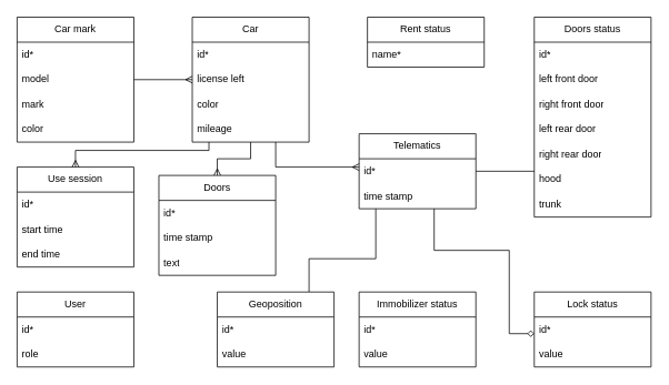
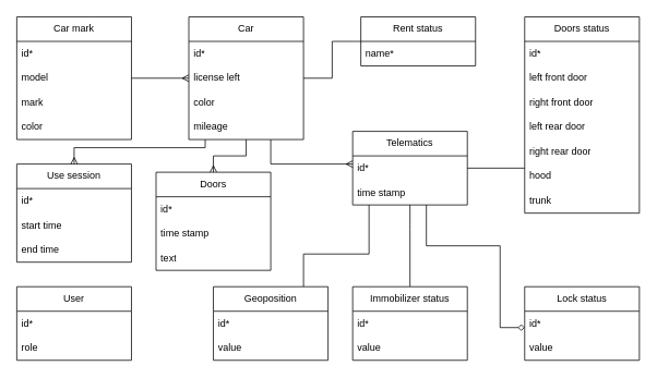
  <mxCell id="0" />
  <mxCell id="1" parent="0" />
  <mxCell id="2" style="edgeStyle=orthogonalEdgeStyle;rounded=0;orthogonalLoop=1;jettySize=auto;html=1;endArrow=ERmany;endFill=0;startArrow=none;startFill=0;" parent="1" source="3" target="50" edge="1"><mxGeometry relative="1" as="geometry" /></mxCell>
  <mxCell id="3" value="Car" style="swimlane;fontStyle=0;childLayout=stackLayout;horizontal=1;startSize=30;horizontalStack=0;resizeParent=1;resizeParentMax=0;resizeLast=0;collapsible=1;marginBottom=0;whiteSpace=wrap;html=1;" parent="1" vertex="1"><mxGeometry x="230" y="20" width="140" height="150" as="geometry" /></mxCell>
  <mxCell id="4" value="id*" style="text;strokeColor=none;fillColor=none;align=left;verticalAlign=middle;spacingLeft=4;spacingRight=4;overflow=hidden;points=[[0,0.5],[1,0.5]];portConstraint=eastwest;rotatable=0;whiteSpace=wrap;html=1;" parent="3" vertex="1"><mxGeometry y="30" width="140" height="30" as="geometry" /></mxCell>
  <mxCell id="5" value="license left" style="text;strokeColor=none;fillColor=none;align=left;verticalAlign=middle;spacingLeft=4;spacingRight=4;overflow=hidden;points=[[0,0.5],[1,0.5]];portConstraint=eastwest;rotatable=0;whiteSpace=wrap;html=1;" parent="3" vertex="1"><mxGeometry y="60" width="140" height="30" as="geometry" /></mxCell>
  <mxCell id="6" value="color" style="text;strokeColor=none;fillColor=none;align=left;verticalAlign=middle;spacingLeft=4;spacingRight=4;overflow=hidden;points=[[0,0.5],[1,0.5]];portConstraint=eastwest;rotatable=0;whiteSpace=wrap;html=1;" parent="3" vertex="1"><mxGeometry y="90" width="140" height="30" as="geometry" /></mxCell>
  <mxCell id="7" value="mileage" style="text;strokeColor=none;fillColor=none;align=left;verticalAlign=middle;spacingLeft=4;spacingRight=4;overflow=hidden;points=[[0,0.5],[1,0.5]];portConstraint=eastwest;rotatable=0;whiteSpace=wrap;html=1;" parent="3" vertex="1"><mxGeometry y="120" width="140" height="30" as="geometry" /></mxCell>
  <mxCell id="8" value="Car mark" style="swimlane;fontStyle=0;childLayout=stackLayout;horizontal=1;startSize=30;horizontalStack=0;resizeParent=1;resizeParentMax=0;resizeLast=0;collapsible=1;marginBottom=0;whiteSpace=wrap;html=1;" parent="1" vertex="1"><mxGeometry x="20" y="20" width="140" height="150" as="geometry" /></mxCell>
  <mxCell id="9" value="id*" style="text;strokeColor=none;fillColor=none;align=left;verticalAlign=middle;spacingLeft=4;spacingRight=4;overflow=hidden;points=[[0,0.5],[1,0.5]];portConstraint=eastwest;rotatable=0;whiteSpace=wrap;html=1;" parent="8" vertex="1"><mxGeometry y="30" width="140" height="30" as="geometry" /></mxCell>
  <mxCell id="10" value="model" style="text;strokeColor=none;fillColor=none;align=left;verticalAlign=middle;spacingLeft=4;spacingRight=4;overflow=hidden;points=[[0,0.5],[1,0.5]];portConstraint=eastwest;rotatable=0;whiteSpace=wrap;html=1;" parent="8" vertex="1"><mxGeometry y="60" width="140" height="30" as="geometry" /></mxCell>
  <mxCell id="11" value="mark" style="text;strokeColor=none;fillColor=none;align=left;verticalAlign=middle;spacingLeft=4;spacingRight=4;overflow=hidden;points=[[0,0.5],[1,0.5]];portConstraint=eastwest;rotatable=0;whiteSpace=wrap;html=1;" parent="8" vertex="1"><mxGeometry y="90" width="140" height="30" as="geometry" /></mxCell>
  <mxCell id="12" value="color" style="text;strokeColor=none;fillColor=none;align=left;verticalAlign=middle;spacingLeft=4;spacingRight=4;overflow=hidden;points=[[0,0.5],[1,0.5]];portConstraint=eastwest;rotatable=0;whiteSpace=wrap;html=1;" parent="8" vertex="1"><mxGeometry y="120" width="140" height="30" as="geometry" /></mxCell>
  <mxCell id="13" style="edgeStyle=orthogonalEdgeStyle;rounded=0;orthogonalLoop=1;jettySize=auto;html=1;entryX=1;entryY=0.5;entryDx=0;entryDy=0;endArrow=none;endFill=0;startArrow=ERmany;startFill=0;" parent="1" source="5" target="10" edge="1"><mxGeometry relative="1" as="geometry" /></mxCell>
  <mxCell id="14" value="Rent status" style="swimlane;fontStyle=0;childLayout=stackLayout;horizontal=1;startSize=30;horizontalStack=0;resizeParent=1;resizeParentMax=0;resizeLast=0;collapsible=1;marginBottom=0;whiteSpace=wrap;html=1;" parent="1" vertex="1"><mxGeometry x="440" y="20" width="140" height="60" as="geometry" /></mxCell>
  <mxCell id="15" value="name*" style="text;strokeColor=none;fillColor=none;align=left;verticalAlign=middle;spacingLeft=4;spacingRight=4;overflow=hidden;points=[[0,0.5],[1,0.5]];portConstraint=eastwest;rotatable=0;whiteSpace=wrap;html=1;" parent="14" vertex="1"><mxGeometry y="30" width="140" height="30" as="geometry" /></mxCell>
+ <mxCell id="16" style="edgeStyle=orthogonalEdgeStyle;rounded=0;orthogonalLoop=1;jettySize=auto;html=1;endArrow=none;endFill=0;" parent="1" source="5" target="14" edge="1"><mxGeometry relative="1" as="geometry" /></mxCell>
  <mxCell id="17" value="Lock status" style="swimlane;fontStyle=0;childLayout=stackLayout;horizontal=1;startSize=30;horizontalStack=0;resizeParent=1;resizeParentMax=0;resizeLast=0;collapsible=1;marginBottom=0;whiteSpace=wrap;html=1;" parent="1" vertex="1"><mxGeometry x="640" y="350" width="140" height="90" as="geometry" /></mxCell>
  <mxCell id="18" value="id*" style="text;strokeColor=none;fillColor=none;align=left;verticalAlign=middle;spacingLeft=4;spacingRight=4;overflow=hidden;points=[[0,0.5],[1,0.5]];portConstraint=eastwest;rotatable=0;whiteSpace=wrap;html=1;" parent="17" vertex="1"><mxGeometry y="30" width="140" height="30" as="geometry" /></mxCell>
  <mxCell id="19" value="value" style="text;strokeColor=none;fillColor=none;align=left;verticalAlign=middle;spacingLeft=4;spacingRight=4;overflow=hidden;points=[[0,0.5],[1,0.5]];portConstraint=eastwest;rotatable=0;whiteSpace=wrap;html=1;" parent="17" vertex="1"><mxGeometry y="60" width="140" height="30" as="geometry" /></mxCell>
  <mxCell id="20" value="Doors status" style="swimlane;fontStyle=0;childLayout=stackLayout;horizontal=1;startSize=30;horizontalStack=0;resizeParent=1;resizeParentMax=0;resizeLast=0;collapsible=1;marginBottom=0;whiteSpace=wrap;html=1;" parent="1" vertex="1"><mxGeometry x="640" y="20" width="140" height="240" as="geometry" /></mxCell>
  <mxCell id="21" value="id*" style="text;strokeColor=none;fillColor=none;align=left;verticalAlign=middle;spacingLeft=4;spacingRight=4;overflow=hidden;points=[[0,0.5],[1,0.5]];portConstraint=eastwest;rotatable=0;whiteSpace=wrap;html=1;" parent="20" vertex="1"><mxGeometry y="30" width="140" height="30" as="geometry" /></mxCell>
  <mxCell id="22" value="left front door" style="text;strokeColor=none;fillColor=none;align=left;verticalAlign=middle;spacingLeft=4;spacingRight=4;overflow=hidden;points=[[0,0.5],[1,0.5]];portConstraint=eastwest;rotatable=0;whiteSpace=wrap;html=1;" parent="20" vertex="1"><mxGeometry y="60" width="140" height="30" as="geometry" /></mxCell>
  <mxCell id="23" value="right front door" style="text;strokeColor=none;fillColor=none;align=left;verticalAlign=middle;spacingLeft=4;spacingRight=4;overflow=hidden;points=[[0,0.5],[1,0.5]];portConstraint=eastwest;rotatable=0;whiteSpace=wrap;html=1;" parent="20" vertex="1"><mxGeometry y="90" width="140" height="30" as="geometry" /></mxCell>
  <mxCell id="24" value="left rear door" style="text;strokeColor=none;fillColor=none;align=left;verticalAlign=middle;spacingLeft=4;spacingRight=4;overflow=hidden;points=[[0,0.5],[1,0.5]];portConstraint=eastwest;rotatable=0;whiteSpace=wrap;html=1;" parent="20" vertex="1"><mxGeometry y="120" width="140" height="30" as="geometry" /></mxCell>
  <mxCell id="25" value="right rear door" style="text;strokeColor=none;fillColor=none;align=left;verticalAlign=middle;spacingLeft=4;spacingRight=4;overflow=hidden;points=[[0,0.5],[1,0.5]];portConstraint=eastwest;rotatable=0;whiteSpace=wrap;html=1;" parent="20" vertex="1"><mxGeometry y="150" width="140" height="30" as="geometry" /></mxCell>
  <mxCell id="26" value="hood" style="text;strokeColor=none;fillColor=none;align=left;verticalAlign=middle;spacingLeft=4;spacingRight=4;overflow=hidden;points=[[0,0.5],[1,0.5]];portConstraint=eastwest;rotatable=0;whiteSpace=wrap;html=1;" parent="20" vertex="1"><mxGeometry y="180" width="140" height="30" as="geometry" /></mxCell>
  <mxCell id="27" value="trunk" style="text;strokeColor=none;fillColor=none;align=left;verticalAlign=middle;spacingLeft=4;spacingRight=4;overflow=hidden;points=[[0,0.5],[1,0.5]];portConstraint=eastwest;rotatable=0;whiteSpace=wrap;html=1;" parent="20" vertex="1"><mxGeometry y="210" width="140" height="30" as="geometry" /></mxCell>
  <mxCell id="28" style="edgeStyle=orthogonalEdgeStyle;rounded=0;orthogonalLoop=1;jettySize=auto;html=1;endArrow=ERmany;endFill=0;" parent="1" source="3" target="39" edge="1"><mxGeometry relative="1" as="geometry"><mxPoint x="370" y="185" as="sourcePoint" /><Array as="points"><mxPoint x="330" y="200" /><mxPoint x="530" y="200" /></Array><mxPoint x="450" y="210" as="targetPoint" /></mxGeometry></mxCell>
  <mxCell id="29" value="Use session" style="swimlane;fontStyle=0;childLayout=stackLayout;horizontal=1;startSize=30;horizontalStack=0;resizeParent=1;resizeParentMax=0;resizeLast=0;collapsible=1;marginBottom=0;whiteSpace=wrap;html=1;" parent="1" vertex="1"><mxGeometry x="20" y="200" width="140" height="120" as="geometry" /></mxCell>
  <mxCell id="30" value="id*" style="text;strokeColor=none;fillColor=none;align=left;verticalAlign=middle;spacingLeft=4;spacingRight=4;overflow=hidden;points=[[0,0.5],[1,0.5]];portConstraint=eastwest;rotatable=0;whiteSpace=wrap;html=1;" parent="29" vertex="1"><mxGeometry y="30" width="140" height="30" as="geometry" /></mxCell>
  <mxCell id="31" value="start time" style="text;strokeColor=none;fillColor=none;align=left;verticalAlign=middle;spacingLeft=4;spacingRight=4;overflow=hidden;points=[[0,0.5],[1,0.5]];portConstraint=eastwest;rotatable=0;whiteSpace=wrap;html=1;" parent="29" vertex="1"><mxGeometry y="60" width="140" height="30" as="geometry" /></mxCell>
  <mxCell id="32" value="end time" style="text;strokeColor=none;fillColor=none;align=left;verticalAlign=middle;spacingLeft=4;spacingRight=4;overflow=hidden;points=[[0,0.5],[1,0.5]];portConstraint=eastwest;rotatable=0;whiteSpace=wrap;html=1;" parent="29" vertex="1"><mxGeometry y="90" width="140" height="30" as="geometry" /></mxCell>
  <mxCell id="33" value="User" style="swimlane;fontStyle=0;childLayout=stackLayout;horizontal=1;startSize=30;horizontalStack=0;resizeParent=1;resizeParentMax=0;resizeLast=0;collapsible=1;marginBottom=0;whiteSpace=wrap;html=1;" parent="1" vertex="1"><mxGeometry x="20" y="350" width="140" height="90" as="geometry" /></mxCell>
  <mxCell id="34" value="id*" style="text;strokeColor=none;fillColor=none;align=left;verticalAlign=middle;spacingLeft=4;spacingRight=4;overflow=hidden;points=[[0,0.5],[1,0.5]];portConstraint=eastwest;rotatable=0;whiteSpace=wrap;html=1;" parent="33" vertex="1"><mxGeometry y="30" width="140" height="30" as="geometry" /></mxCell>
  <mxCell id="35" value="role" style="text;strokeColor=none;fillColor=none;align=left;verticalAlign=middle;spacingLeft=4;spacingRight=4;overflow=hidden;points=[[0,0.5],[1,0.5]];portConstraint=eastwest;rotatable=0;whiteSpace=wrap;html=1;" parent="33" vertex="1"><mxGeometry y="60" width="140" height="30" as="geometry" /></mxCell>
  <mxCell id="36" style="edgeStyle=orthogonalEdgeStyle;rounded=0;orthogonalLoop=1;jettySize=auto;html=1;endArrow=none;endFill=0;startArrow=ERmany;startFill=0;" parent="1" source="29" target="3" edge="1"><mxGeometry relative="1" as="geometry"><Array as="points"><mxPoint x="90" y="180" /><mxPoint x="250" y="180" /></Array><mxPoint x="300" y="180" as="targetPoint" /></mxGeometry></mxCell>
  <mxCell id="37" style="edgeStyle=orthogonalEdgeStyle;rounded=0;orthogonalLoop=1;jettySize=auto;html=1;endArrow=diamond;endFill=0;" parent="1" source="39" target="17" edge="1"><mxGeometry relative="1" as="geometry"><Array as="points"><mxPoint x="520" y="300" /><mxPoint x="610" y="300" /><mxPoint x="610" y="400" /></Array></mxGeometry></mxCell>
+ <mxCell id="38" style="edgeStyle=orthogonalEdgeStyle;rounded=0;orthogonalLoop=1;jettySize=auto;html=1;endArrow=none;endFill=0;" parent="1" source="39" target="42" edge="1"><mxGeometry relative="1" as="geometry"><Array as="points"><mxPoint x="500" y="280" /><mxPoint x="500" y="280" /></Array></mxGeometry></mxCell>
  <mxCell id="39" value="Telematics" style="swimlane;fontStyle=0;childLayout=stackLayout;horizontal=1;startSize=30;horizontalStack=0;resizeParent=1;resizeParentMax=0;resizeLast=0;collapsible=1;marginBottom=0;whiteSpace=wrap;html=1;" parent="1" vertex="1"><mxGeometry x="430" y="160" width="140" height="90" as="geometry" /></mxCell>
  <mxCell id="40" value="id*" style="text;strokeColor=none;fillColor=none;align=left;verticalAlign=middle;spacingLeft=4;spacingRight=4;overflow=hidden;points=[[0,0.5],[1,0.5]];portConstraint=eastwest;rotatable=0;whiteSpace=wrap;html=1;" parent="39" vertex="1"><mxGeometry y="30" width="140" height="30" as="geometry" /></mxCell>
  <mxCell id="41" value="time stamp" style="text;strokeColor=none;fillColor=none;align=left;verticalAlign=middle;spacingLeft=4;spacingRight=4;overflow=hidden;points=[[0,0.5],[1,0.5]];portConstraint=eastwest;rotatable=0;whiteSpace=wrap;html=1;" parent="39" vertex="1"><mxGeometry y="60" width="140" height="30" as="geometry" /></mxCell>
  <mxCell id="42" value="Immobilizer status" style="swimlane;fontStyle=0;childLayout=stackLayout;horizontal=1;startSize=30;horizontalStack=0;resizeParent=1;resizeParentMax=0;resizeLast=0;collapsible=1;marginBottom=0;whiteSpace=wrap;html=1;" parent="1" vertex="1"><mxGeometry x="430" y="350" width="140" height="90" as="geometry" /></mxCell>
  <mxCell id="43" value="id*" style="text;strokeColor=none;fillColor=none;align=left;verticalAlign=middle;spacingLeft=4;spacingRight=4;overflow=hidden;points=[[0,0.5],[1,0.5]];portConstraint=eastwest;rotatable=0;whiteSpace=wrap;html=1;" parent="42" vertex="1"><mxGeometry y="30" width="140" height="30" as="geometry" /></mxCell>
  <mxCell id="44" value="value" style="text;strokeColor=none;fillColor=none;align=left;verticalAlign=middle;spacingLeft=4;spacingRight=4;overflow=hidden;points=[[0,0.5],[1,0.5]];portConstraint=eastwest;rotatable=0;whiteSpace=wrap;html=1;" parent="42" vertex="1"><mxGeometry y="60" width="140" height="30" as="geometry" /></mxCell>
  <mxCell id="45" style="edgeStyle=orthogonalEdgeStyle;rounded=0;orthogonalLoop=1;jettySize=auto;html=1;endArrow=none;endFill=0;" parent="1" source="40" target="20" edge="1"><mxGeometry relative="1" as="geometry"><Array as="points"><mxPoint x="640" y="205" /><mxPoint x="640" y="205" /></Array></mxGeometry></mxCell>
  <mxCell id="46" style="edgeStyle=orthogonalEdgeStyle;rounded=0;orthogonalLoop=1;jettySize=auto;html=1;endArrow=none;endFill=0;" parent="1" source="47" target="39" edge="1"><mxGeometry relative="1" as="geometry"><Array as="points"><mxPoint x="370" y="310" /><mxPoint x="450" y="310" /></Array></mxGeometry></mxCell>
  <mxCell id="47" value="Geoposition" style="swimlane;fontStyle=0;childLayout=stackLayout;horizontal=1;startSize=30;horizontalStack=0;resizeParent=1;resizeParentMax=0;resizeLast=0;collapsible=1;marginBottom=0;whiteSpace=wrap;html=1;" parent="1" vertex="1"><mxGeometry x="260" y="350" width="140" height="90" as="geometry" /></mxCell>
  <mxCell id="48" value="id*" style="text;strokeColor=none;fillColor=none;align=left;verticalAlign=middle;spacingLeft=4;spacingRight=4;overflow=hidden;points=[[0,0.5],[1,0.5]];portConstraint=eastwest;rotatable=0;whiteSpace=wrap;html=1;" parent="47" vertex="1"><mxGeometry y="30" width="140" height="30" as="geometry" /></mxCell>
  <mxCell id="49" value="value" style="text;strokeColor=none;fillColor=none;align=left;verticalAlign=middle;spacingLeft=4;spacingRight=4;overflow=hidden;points=[[0,0.5],[1,0.5]];portConstraint=eastwest;rotatable=0;whiteSpace=wrap;html=1;" parent="47" vertex="1"><mxGeometry y="60" width="140" height="30" as="geometry" /></mxCell>
  <mxCell id="50" value="Doors" style="swimlane;fontStyle=0;childLayout=stackLayout;horizontal=1;startSize=30;horizontalStack=0;resizeParent=1;resizeParentMax=0;resizeLast=0;collapsible=1;marginBottom=0;whiteSpace=wrap;html=1;" parent="1" vertex="1"><mxGeometry x="190" y="210" width="140" height="120" as="geometry" /></mxCell>
  <mxCell id="51" value="id*" style="text;strokeColor=none;fillColor=none;align=left;verticalAlign=middle;spacingLeft=4;spacingRight=4;overflow=hidden;points=[[0,0.5],[1,0.5]];portConstraint=eastwest;rotatable=0;whiteSpace=wrap;html=1;" parent="50" vertex="1"><mxGeometry y="30" width="140" height="30" as="geometry" /></mxCell>
  <mxCell id="52" value="time stamp" style="text;strokeColor=none;fillColor=none;align=left;verticalAlign=middle;spacingLeft=4;spacingRight=4;overflow=hidden;points=[[0,0.5],[1,0.5]];portConstraint=eastwest;rotatable=0;whiteSpace=wrap;html=1;" parent="50" vertex="1"><mxGeometry y="60" width="140" height="30" as="geometry" /></mxCell>
  <mxCell id="53" value="text" style="text;strokeColor=none;fillColor=none;align=left;verticalAlign=middle;spacingLeft=4;spacingRight=4;overflow=hidden;points=[[0,0.5],[1,0.5]];portConstraint=eastwest;rotatable=0;whiteSpace=wrap;html=1;" parent="50" vertex="1"><mxGeometry y="90" width="140" height="30" as="geometry" /></mxCell>
